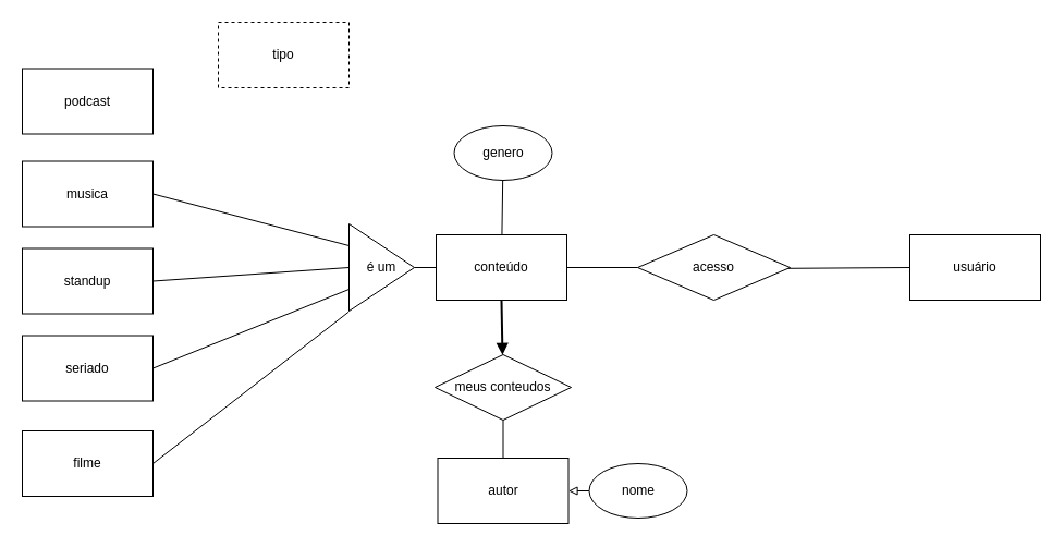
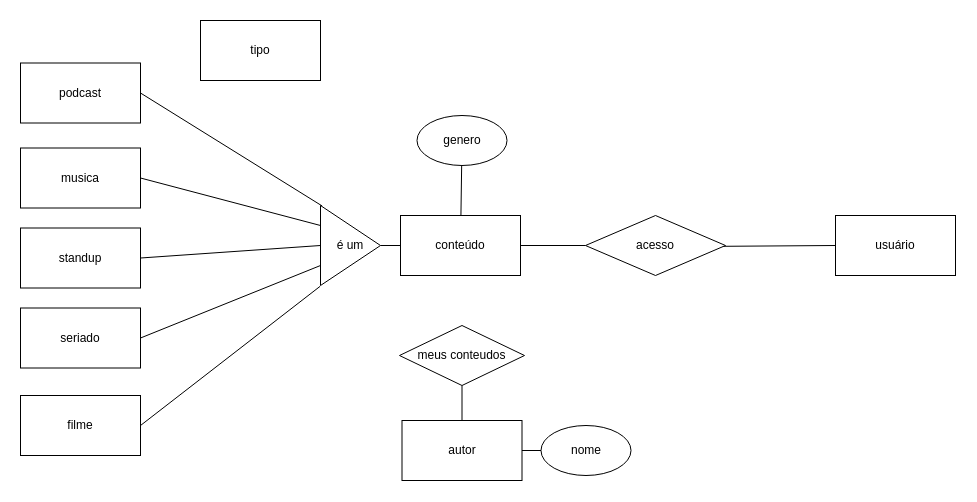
  <mxCell id="0" />
  <mxCell id="1" parent="0" />
- <mxCell id="2" style="edgeStyle=none;rounded=0;orthogonalLoop=1;jettySize=auto;html=1;exitX=0.5;exitY=1;exitDx=0;exitDy=0;endArrow=block;endFill=1;sourcePerimeterSpacing=0;strokeWidth=2;" edge="1" parent="1" source="4" target="12"><mxGeometry relative="1" as="geometry" /></mxCell>
  <mxCell id="3" style="edgeStyle=none;rounded=0;orthogonalLoop=1;jettySize=auto;html=1;exitX=1;exitY=0.5;exitDx=0;exitDy=0;entryX=0;entryY=0.5;entryDx=0;entryDy=0;sourcePerimeterSpacing=0;endArrow=none;endFill=0;strokeWidth=1;" edge="1" parent="1" source="4" target="9"><mxGeometry relative="1" as="geometry" /></mxCell>
  <mxCell id="4" value="conteúdo" style="rounded=0;whiteSpace=wrap;html=1;" vertex="1" parent="1"><mxGeometry x="400" y="215" width="120" height="60" as="geometry" /></mxCell>
  <mxCell id="5" style="edgeStyle=none;rounded=0;orthogonalLoop=1;jettySize=auto;html=1;exitX=0;exitY=0.5;exitDx=0;exitDy=0;entryX=0.952;entryY=0.514;entryDx=0;entryDy=0;entryPerimeter=0;sourcePerimeterSpacing=0;endArrow=none;endFill=0;strokeWidth=1;" edge="1" parent="1" source="6" target="9"><mxGeometry relative="1" as="geometry" /></mxCell>
  <mxCell id="6" value="usuário" style="rounded=0;whiteSpace=wrap;html=1;" vertex="1" parent="1"><mxGeometry x="835" y="215" width="120" height="60" as="geometry" /></mxCell>
  <mxCell id="7" value="" style="edgeStyle=none;rounded=0;orthogonalLoop=1;jettySize=auto;html=1;sourcePerimeterSpacing=0;endArrow=none;endFill=0;strokeWidth=1;" edge="1" parent="1" source="8" target="4"><mxGeometry relative="1" as="geometry" /></mxCell>
  <mxCell id="8" value="genero" style="ellipse;whiteSpace=wrap;html=1;" vertex="1" parent="1"><mxGeometry x="416.5" y="115" width="90" height="50" as="geometry" /></mxCell>
  <mxCell id="9" value="acesso" style="rhombus;whiteSpace=wrap;html=1;" vertex="1" parent="1"><mxGeometry x="585" y="215" width="140" height="60" as="geometry" /></mxCell>
  <mxCell id="10" style="edgeStyle=none;rounded=0;orthogonalLoop=1;jettySize=auto;html=1;exitX=0.5;exitY=0;exitDx=0;exitDy=0;endArrow=none;endFill=0;" edge="1" parent="1" source="11" target="12"><mxGeometry relative="1" as="geometry" /></mxCell>
  <mxCell id="11" value="autor" style="rounded=0;whiteSpace=wrap;html=1;" vertex="1" parent="1"><mxGeometry x="401.5" y="420" width="120" height="60" as="geometry" /></mxCell>
  <mxCell id="12" value="meus conteudos" style="rhombus;whiteSpace=wrap;html=1;" vertex="1" parent="1"><mxGeometry x="399" y="325" width="125" height="60" as="geometry" /></mxCell>
- <mxCell id="13" style="edgeStyle=none;rounded=0;orthogonalLoop=1;jettySize=auto;html=1;exitX=0;exitY=0.5;exitDx=0;exitDy=0;entryX=1;entryY=0.5;entryDx=0;entryDy=0;sourcePerimeterSpacing=0;endArrow=block;endFill=0;strokeWidth=1;" edge="1" parent="1" source="14" target="11"><mxGeometry relative="1" as="geometry" /></mxCell>
+ <mxCell id="13" style="edgeStyle=none;rounded=0;orthogonalLoop=1;jettySize=auto;html=1;exitX=0;exitY=0.5;exitDx=0;exitDy=0;entryX=1;entryY=0.5;entryDx=0;entryDy=0;sourcePerimeterSpacing=0;endArrow=none;endFill=0;strokeWidth=1;" edge="1" parent="1" source="14" target="11"><mxGeometry relative="1" as="geometry" /></mxCell>
  <mxCell id="14" value="nome" style="ellipse;whiteSpace=wrap;html=1;" vertex="1" parent="1"><mxGeometry x="540.5" y="425" width="90" height="50" as="geometry" /></mxCell>
+ <mxCell id="15" style="edgeStyle=none;rounded=0;orthogonalLoop=1;jettySize=auto;html=1;exitX=1;exitY=0.5;exitDx=0;exitDy=0;entryX=0.028;entryY=0.006;entryDx=0;entryDy=0;sourcePerimeterSpacing=0;endArrow=none;endFill=0;strokeWidth=1;entryPerimeter=0;" edge="1" parent="1" source="16" target="20"><mxGeometry relative="1" as="geometry" /></mxCell>
  <mxCell id="16" value="podcast" style="rounded=0;whiteSpace=wrap;html=1;" vertex="1" parent="1"><mxGeometry x="20" y="62.5" width="120" height="60" as="geometry" /></mxCell>
  <mxCell id="17" style="edgeStyle=none;rounded=0;orthogonalLoop=1;jettySize=auto;html=1;exitX=1;exitY=0.5;exitDx=0;exitDy=0;entryX=0;entryY=0.25;entryDx=0;entryDy=0;sourcePerimeterSpacing=0;endArrow=none;endFill=0;strokeWidth=1;" edge="1" parent="1" source="18" target="20"><mxGeometry relative="1" as="geometry" /></mxCell>
  <mxCell id="18" value="musica" style="rounded=0;whiteSpace=wrap;html=1;" vertex="1" parent="1"><mxGeometry x="20" y="147.5" width="120" height="60" as="geometry" /></mxCell>
  <mxCell id="19" style="edgeStyle=none;rounded=0;orthogonalLoop=1;jettySize=auto;html=1;exitX=1;exitY=0.5;exitDx=0;exitDy=0;entryX=0;entryY=0.5;entryDx=0;entryDy=0;sourcePerimeterSpacing=0;endArrow=none;endFill=0;strokeWidth=1;" edge="1" parent="1" source="20" target="4"><mxGeometry relative="1" as="geometry" /></mxCell>
  <mxCell id="20" value="é um" style="triangle;whiteSpace=wrap;html=1;" vertex="1" parent="1"><mxGeometry x="320" y="205" width="60" height="80" as="geometry" /></mxCell>
  <mxCell id="21" style="edgeStyle=none;rounded=0;orthogonalLoop=1;jettySize=auto;html=1;exitX=1;exitY=0.5;exitDx=0;exitDy=0;entryX=0;entryY=0.5;entryDx=0;entryDy=0;sourcePerimeterSpacing=0;endArrow=none;endFill=0;strokeWidth=1;" edge="1" parent="1" source="22" target="20"><mxGeometry relative="1" as="geometry" /></mxCell>
  <mxCell id="22" value="standup" style="rounded=0;whiteSpace=wrap;html=1;" vertex="1" parent="1"><mxGeometry x="20" y="227.5" width="120" height="60" as="geometry" /></mxCell>
  <mxCell id="23" style="edgeStyle=none;rounded=0;orthogonalLoop=1;jettySize=auto;html=1;exitX=1;exitY=0.5;exitDx=0;exitDy=0;entryX=0;entryY=0.75;entryDx=0;entryDy=0;sourcePerimeterSpacing=0;endArrow=none;endFill=0;strokeWidth=1;" edge="1" parent="1" source="24" target="20"><mxGeometry relative="1" as="geometry" /></mxCell>
  <mxCell id="24" value="seriado" style="rounded=0;whiteSpace=wrap;html=1;" vertex="1" parent="1"><mxGeometry x="20" y="307.5" width="120" height="60" as="geometry" /></mxCell>
  <mxCell id="25" style="edgeStyle=none;rounded=0;orthogonalLoop=1;jettySize=auto;html=1;exitX=1;exitY=0.5;exitDx=0;exitDy=0;entryX=-0.006;entryY=1.01;entryDx=0;entryDy=0;entryPerimeter=0;sourcePerimeterSpacing=0;endArrow=none;endFill=0;strokeWidth=1;" edge="1" parent="1" source="26" target="20"><mxGeometry relative="1" as="geometry" /></mxCell>
  <mxCell id="26" value="filme" style="rounded=0;whiteSpace=wrap;html=1;" vertex="1" parent="1"><mxGeometry x="20" y="395" width="120" height="60" as="geometry" /></mxCell>
- <mxCell id="27" value="tipo" style="rounded=0;whiteSpace=wrap;html=1;dashed=1;" vertex="1" parent="1"><mxGeometry x="200" y="20" width="120" height="60" as="geometry" /></mxCell>
+ <mxCell id="27" value="tipo" style="rounded=0;whiteSpace=wrap;html=1;" vertex="1" parent="1"><mxGeometry x="200" y="20" width="120" height="60" as="geometry" /></mxCell>
